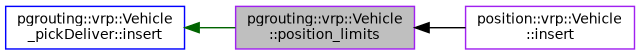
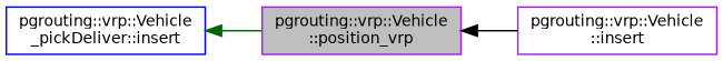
  digraph {
    rankdir=LR
    node [color=purple fillcolor=white fontname=Helvetica fontsize=10 shape=record style=filled]
    edge [dir=back fontname=Helvetica fontsize=10 labelfontname=Helvetica labelfontsize=10 style=solid]
-   n1 [fillcolor=grey75 fontcolor=black height=0.2 label="pgrouting::vrp::Vehicle\l::position_limits" width=0.4]
-   n2 [height=0.2 label="position::vrp::Vehicle\l::insert" width=0.4]
+   n1 [fillcolor=grey75 fontcolor=black height=0.2 label="pgrouting::vrp::Vehicle\l::position_vrp" width=0.4]
+   n2 [height=0.2 label="pgrouting::vrp::Vehicle\l::insert" width=0.4]
    n3 [color=blue height=0.2 label="pgrouting::vrp::Vehicle\l_pickDeliver::insert" width=0.4]
    n1 -> n2 [color=black]
    n3 -> n1 [color=darkgreen]
  }
